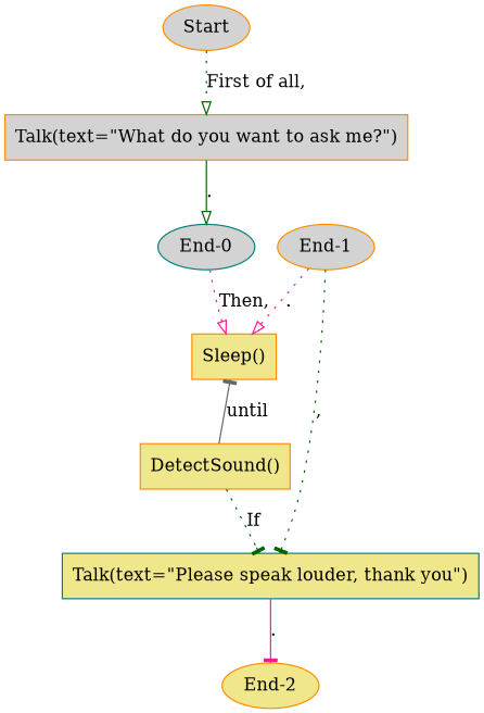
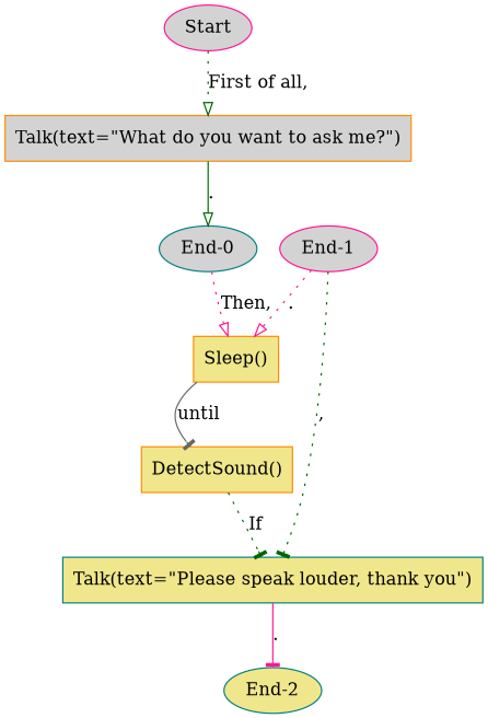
  strict digraph {
    node [color=darkorange fillcolor=lightgrey sent_idx=0 style=filled]
    edge [arrowhead=onormal color=darkgreen style=dotted]
-   Start
+   Start [color=deeppink]
    "Talk(text=\"What do you want to ask me?\")" [idx=0 idx_main=0 shape=box]
    "End-0" [color=teal]
    "Sleep()" [fillcolor=khaki idx=0 idx_main=0 sent_idx=1 shape=box]
-   "End-1" [sent_idx=1]
+   "End-1" [color=deeppink sent_idx=1]
    "Talk(text=\"Please speak louder, thank you\")" [color=teal fillcolor=khaki idx=1 idx_main=0 sent_idx=2 shape=box]
    "DetectSound()" [fillcolor=khaki idx=0 sent_idx=2 shape=box]
-   "End-2" [fillcolor=khaki sent_idx=2]
+   "End-2" [color=teal fillcolor=khaki sent_idx=2]
    Start -> "Talk(text=\"What do you want to ask me?\")" [label="First of all,"]
    "Talk(text=\"What do you want to ask me?\")" -> "End-0" [label="." style=solid]
    "End-0" -> "Sleep()" [color=deeppink label="Then,"]
    "End-1" -> "Sleep()" [color=deeppink label="."]
    "End-1" -> "Talk(text=\"Please speak louder, thank you\")" [arrowhead=tee label=","]
    "Talk(text=\"Please speak louder, thank you\")" -> "End-2" [arrowhead=tee color=deeppink label="." style=solid]
-   "DetectSound()" -> "Sleep()" [arrowhead=tee color=gray40 label=until style=solid]
+   "Sleep()" -> "DetectSound()" [arrowhead=tee color=gray40 label=until style=solid]
    "DetectSound()" -> "Talk(text=\"Please speak louder, thank you\")" [arrowhead=tee label=If]
  }
